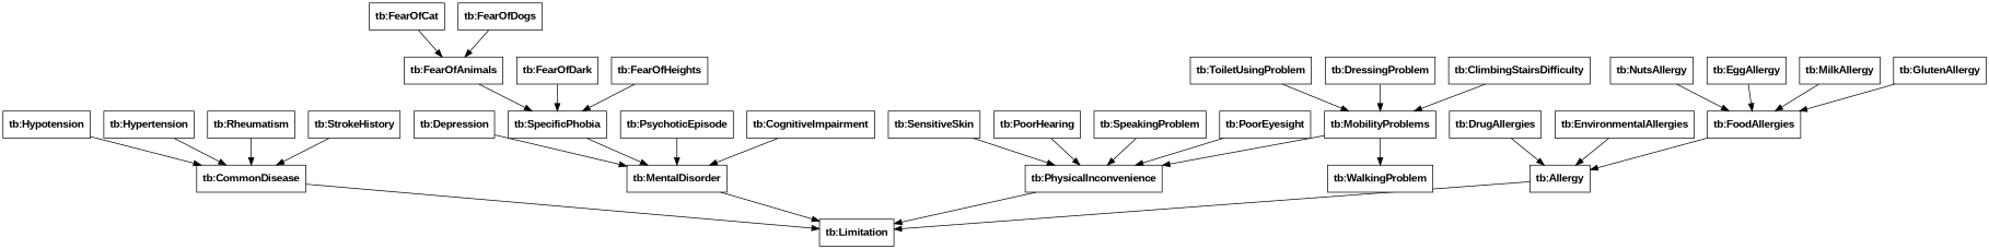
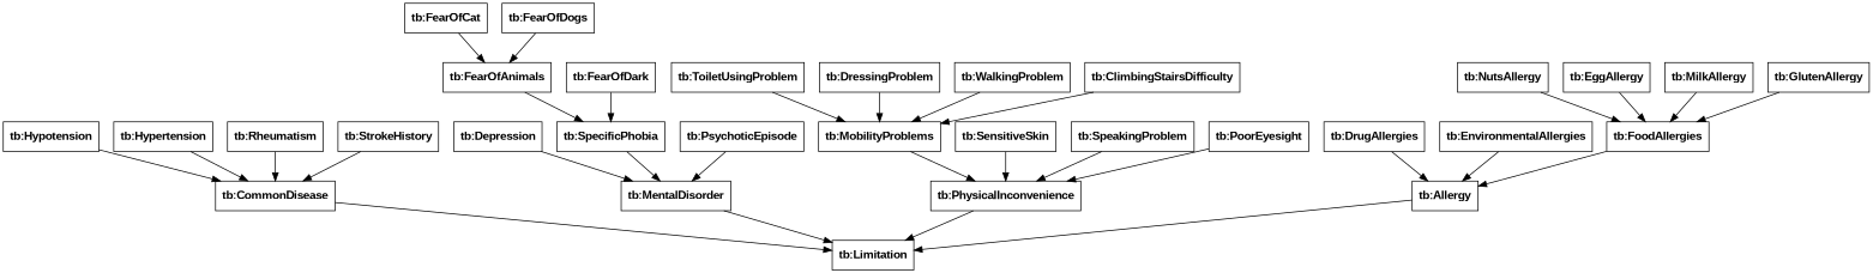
  digraph {
    rankdir=TB
    splines=false
    node [fillcolor=white fontname="Arial Bold" shape=box style=filled]
    "tb:FoodAllergies"
    "tb:Allergy"
    "tb:Limitation"
    "tb:NutsAllergy"
    "tb:DrugAllergies"
    "tb:Hypotension"
    "tb:CommonDisease"
    "tb:Depression"
    "tb:MentalDisorder"
    "tb:FearOfAnimals"
    "tb:SpecificPhobia"
    "tb:FearOfCat"
    "tb:ToiletUsingProblem"
    "tb:MobilityProblems"
    "tb:PhysicalInconvenience"
    "tb:FearOfDark"
    "tb:FearOfDogs"
    "tb:EggAllergy"
    "tb:PsychoticEpisode"
    "tb:SensitiveSkin"
    "tb:DressingProblem"
    "tb:Hypertension"
-   "tb:CognitiveImpairment"
    "tb:EnvironmentalAllergies"
-   "tb:PoorHearing"
    "tb:SpeakingProblem"
    "tb:MilkAllergy"
-   "tb:FearOfHeights"
    "tb:WalkingProblem"
    "tb:Rheumatism"
    "tb:StrokeHistory"
    "tb:ClimbingStairsDifficulty"
    "tb:PoorEyesight"
    "tb:GlutenAllergy"
    "tb:FoodAllergies" -> "tb:Allergy"
    "tb:Allergy" -> "tb:Limitation"
    "tb:NutsAllergy" -> "tb:FoodAllergies"
    "tb:DrugAllergies" -> "tb:Allergy"
    "tb:Hypotension" -> "tb:CommonDisease"
    "tb:CommonDisease" -> "tb:Limitation"
    "tb:Depression" -> "tb:MentalDisorder"
    "tb:MentalDisorder" -> "tb:Limitation"
    "tb:FearOfAnimals" -> "tb:SpecificPhobia"
    "tb:SpecificPhobia" -> "tb:MentalDisorder"
    "tb:FearOfCat" -> "tb:FearOfAnimals"
    "tb:ToiletUsingProblem" -> "tb:MobilityProblems"
    "tb:MobilityProblems" -> "tb:PhysicalInconvenience"
    "tb:PhysicalInconvenience" -> "tb:Limitation"
    "tb:FearOfDark" -> "tb:SpecificPhobia"
    "tb:FearOfDogs" -> "tb:FearOfAnimals"
    "tb:EggAllergy" -> "tb:FoodAllergies"
    "tb:PsychoticEpisode" -> "tb:MentalDisorder"
    "tb:SensitiveSkin" -> "tb:PhysicalInconvenience"
    "tb:DressingProblem" -> "tb:MobilityProblems"
    "tb:Hypertension" -> "tb:CommonDisease"
-   "tb:CognitiveImpairment" -> "tb:MentalDisorder"
    "tb:EnvironmentalAllergies" -> "tb:Allergy"
-   "tb:PoorHearing" -> "tb:PhysicalInconvenience"
    "tb:SpeakingProblem" -> "tb:PhysicalInconvenience"
    "tb:MilkAllergy" -> "tb:FoodAllergies"
-   "tb:FearOfHeights" -> "tb:SpecificPhobia"
-   "tb:MobilityProblems" -> "tb:WalkingProblem"
+   "tb:WalkingProblem" -> "tb:MobilityProblems"
    "tb:Rheumatism" -> "tb:CommonDisease"
    "tb:StrokeHistory" -> "tb:CommonDisease"
    "tb:ClimbingStairsDifficulty" -> "tb:MobilityProblems"
    "tb:PoorEyesight" -> "tb:PhysicalInconvenience"
    "tb:GlutenAllergy" -> "tb:FoodAllergies"
  }
